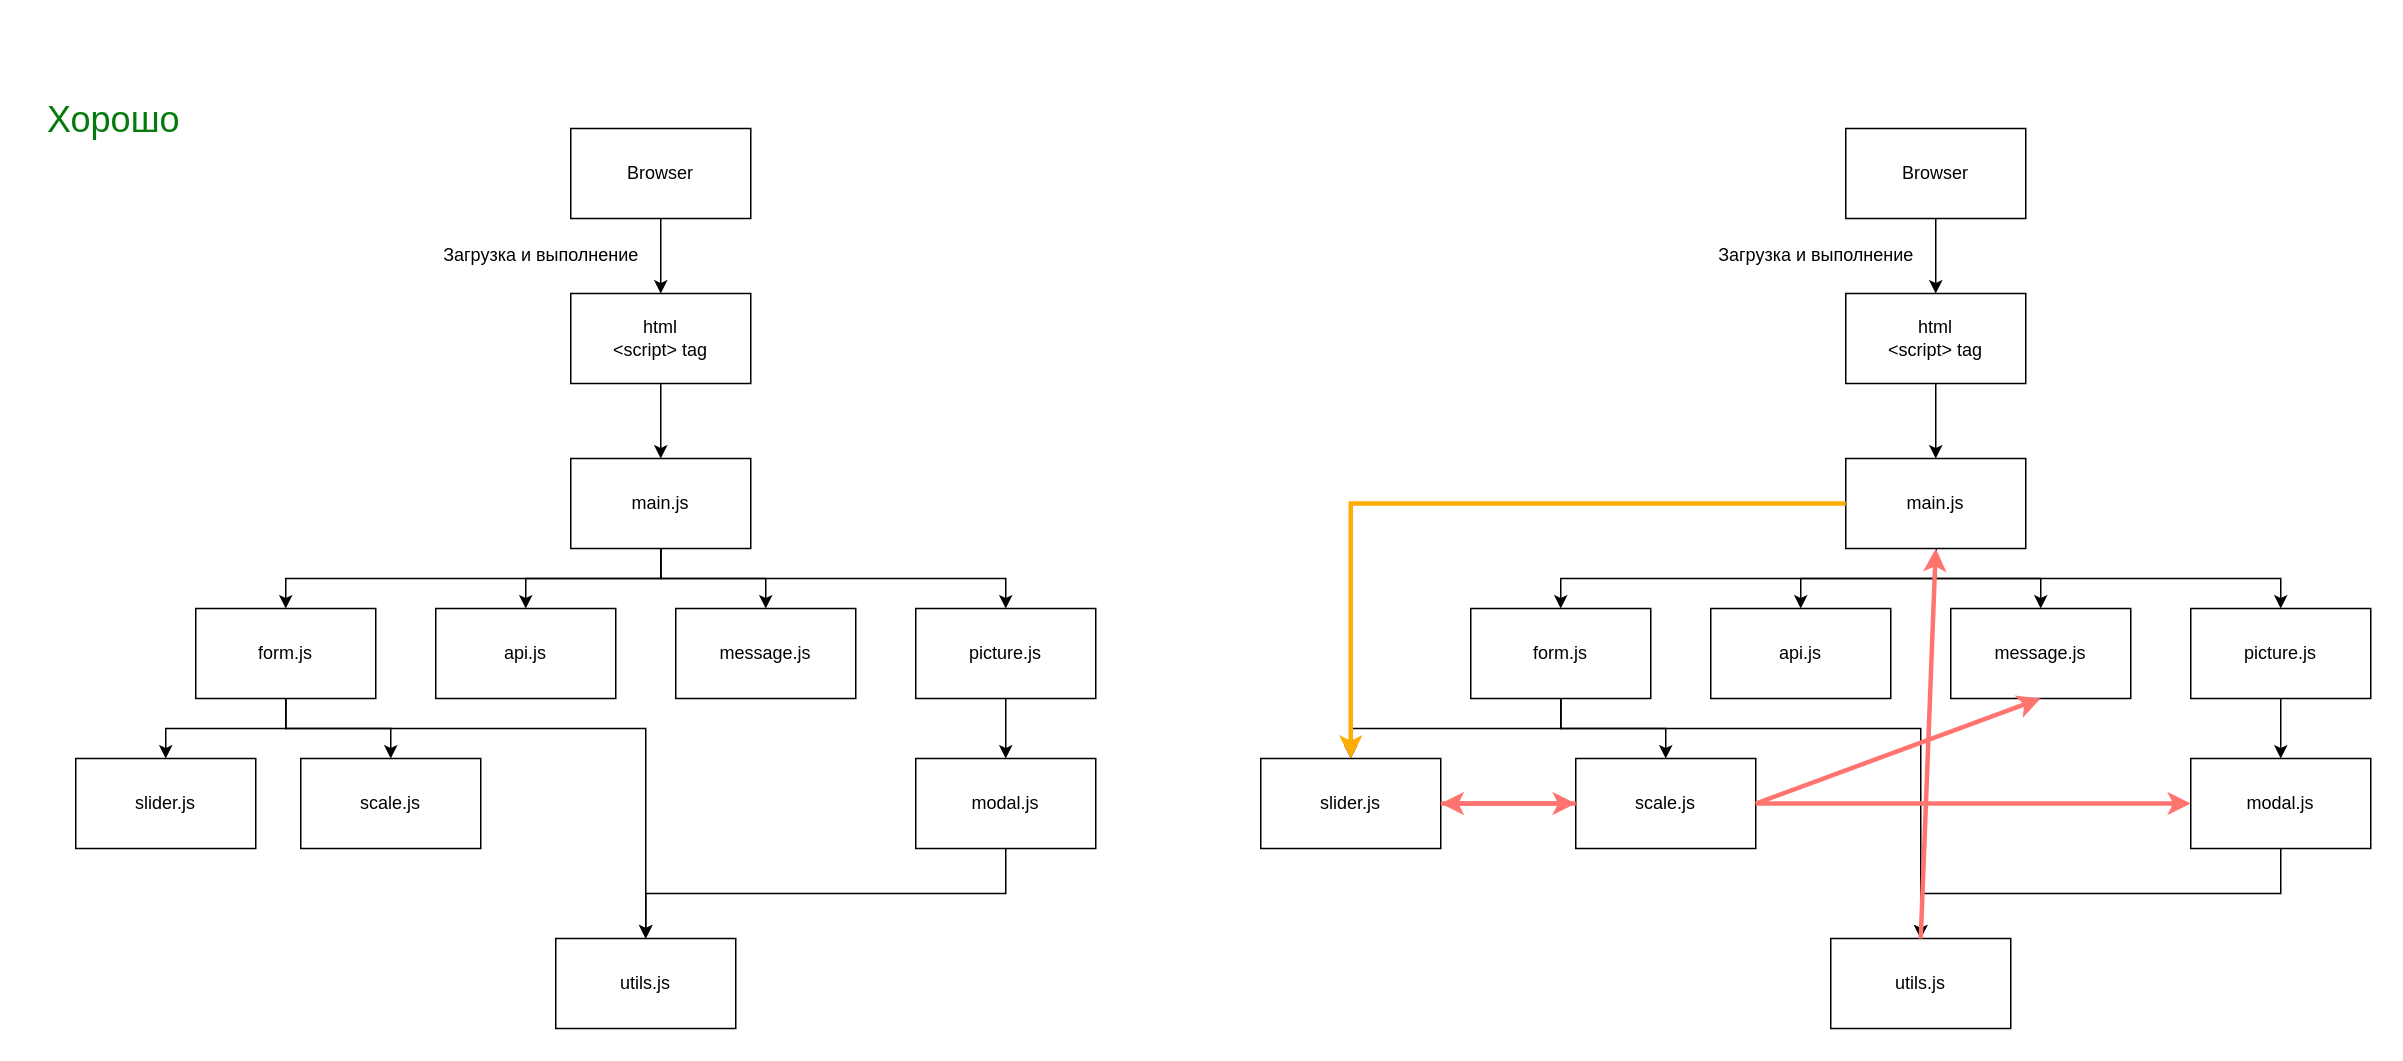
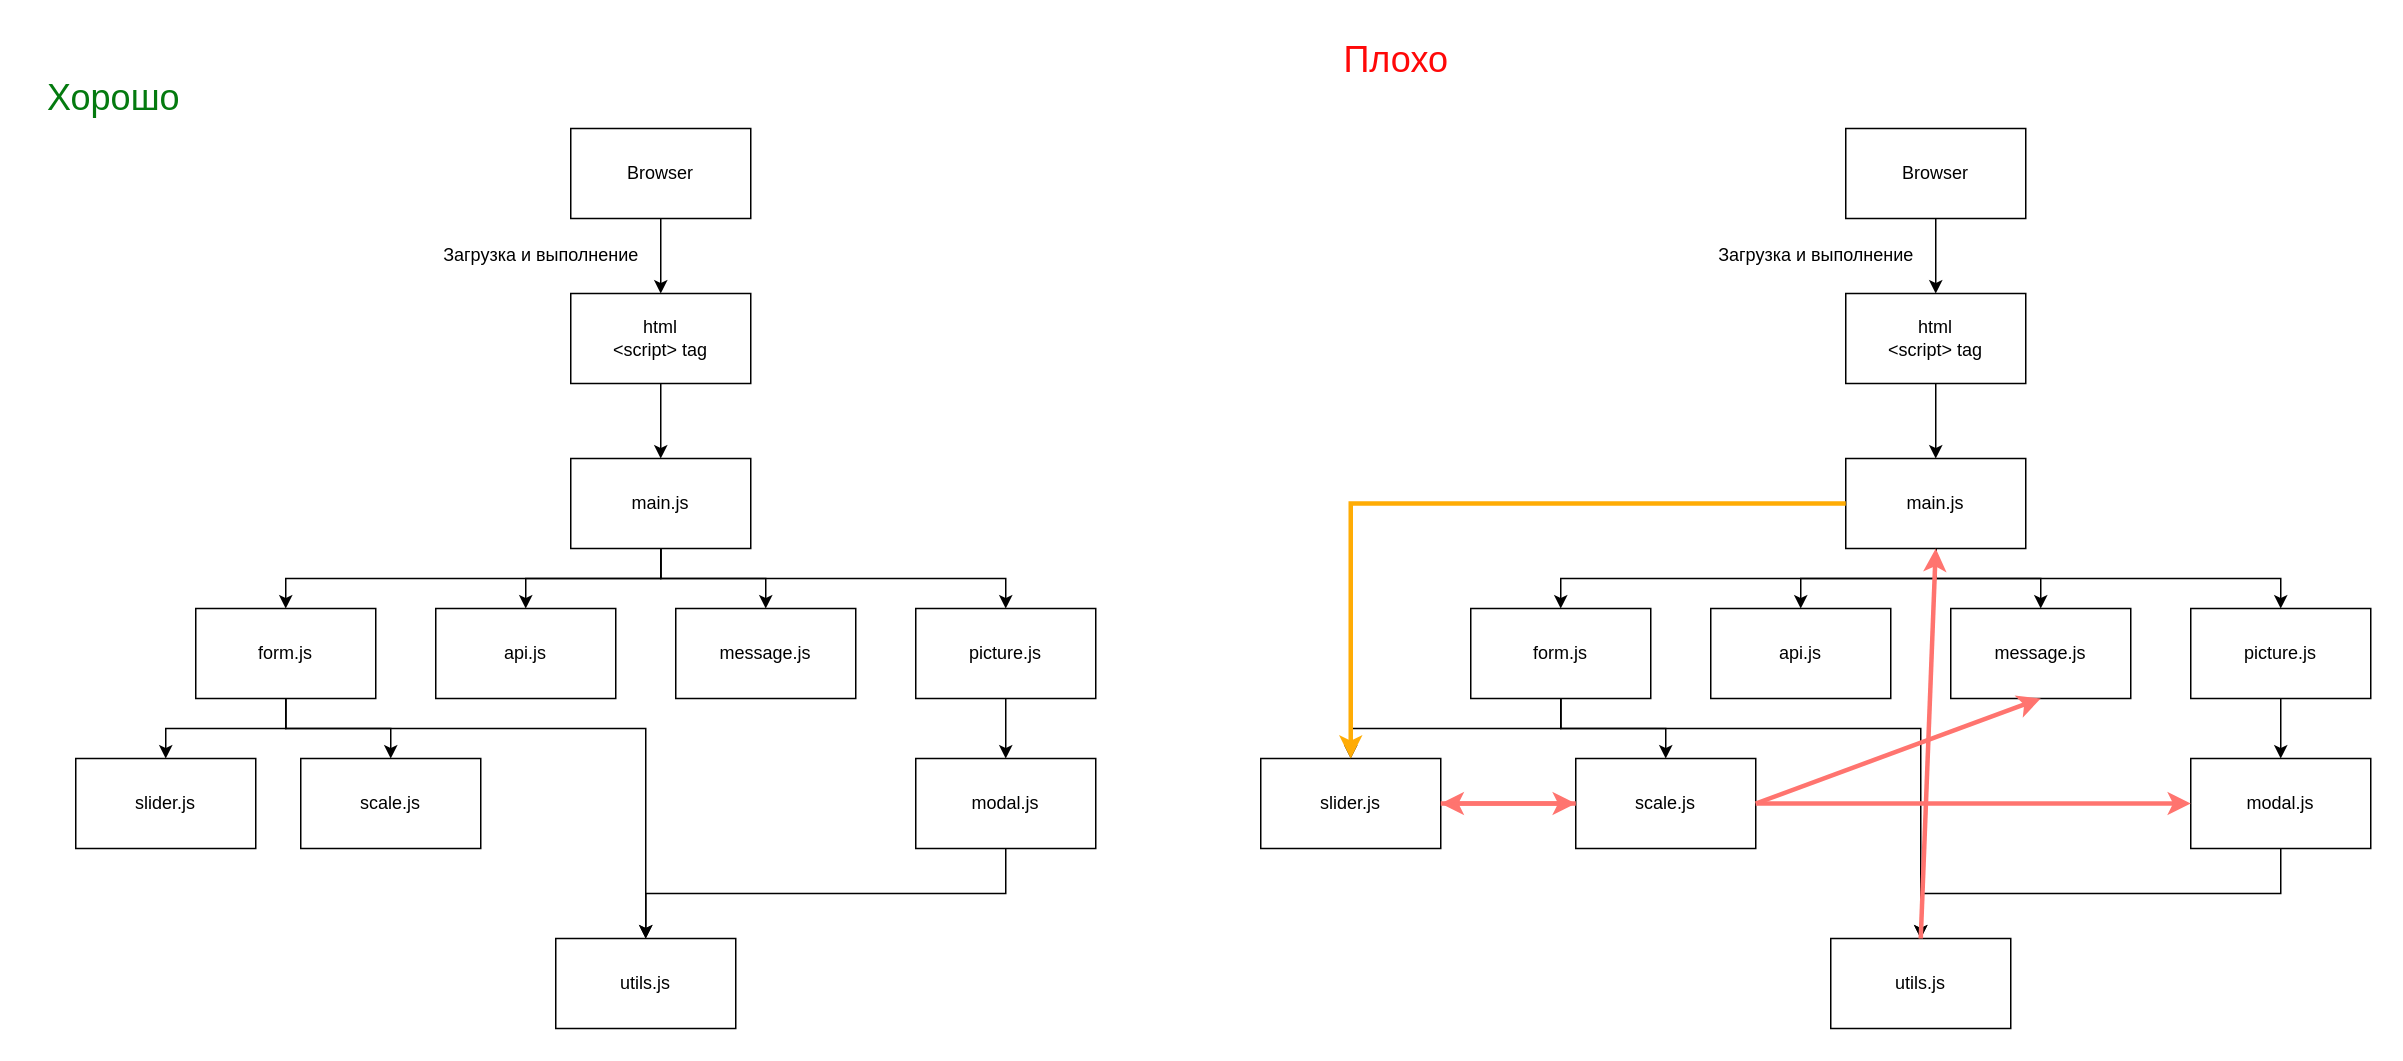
  <mxCell id="0" />
  <mxCell id="1" parent="0" />
  <mxCell id="2" style="edgeStyle=orthogonalEdgeStyle;rounded=0;orthogonalLoop=1;jettySize=auto;html=1;" parent="1" source="6" target="12" edge="1"><mxGeometry relative="1" as="geometry" /></mxCell>
  <mxCell id="3" style="edgeStyle=orthogonalEdgeStyle;rounded=0;orthogonalLoop=1;jettySize=auto;html=1;exitX=0.5;exitY=1;exitDx=0;exitDy=0;" parent="1" source="6" target="7" edge="1"><mxGeometry relative="1" as="geometry" /></mxCell>
  <mxCell id="4" style="edgeStyle=orthogonalEdgeStyle;rounded=0;orthogonalLoop=1;jettySize=auto;html=1;exitX=0.5;exitY=1;exitDx=0;exitDy=0;entryX=0.5;entryY=0;entryDx=0;entryDy=0;" parent="1" source="6" target="16" edge="1"><mxGeometry relative="1" as="geometry" /></mxCell>
  <mxCell id="5" style="edgeStyle=orthogonalEdgeStyle;rounded=0;orthogonalLoop=1;jettySize=auto;html=1;exitX=0.5;exitY=1;exitDx=0;exitDy=0;" parent="1" source="6" target="11" edge="1"><mxGeometry relative="1" as="geometry" /></mxCell>
  <mxCell id="6" value="main.js" style="rounded=0;whiteSpace=wrap;html=1;" parent="1" vertex="1"><mxGeometry x="380" y="305" width="120" height="60" as="geometry" /></mxCell>
  <mxCell id="7" value="api.js" style="rounded=0;whiteSpace=wrap;html=1;" parent="1" vertex="1"><mxGeometry x="290" y="405" width="120" height="60" as="geometry" /></mxCell>
  <mxCell id="8" style="edgeStyle=orthogonalEdgeStyle;rounded=0;orthogonalLoop=1;jettySize=auto;html=1;exitX=0.5;exitY=1;exitDx=0;exitDy=0;entryX=0.5;entryY=0;entryDx=0;entryDy=0;" parent="1" source="11" target="19" edge="1"><mxGeometry relative="1" as="geometry" /></mxCell>
  <mxCell id="9" style="edgeStyle=orthogonalEdgeStyle;rounded=0;orthogonalLoop=1;jettySize=auto;html=1;exitX=0.5;exitY=1;exitDx=0;exitDy=0;entryX=0.5;entryY=0;entryDx=0;entryDy=0;" parent="1" source="11" target="18" edge="1"><mxGeometry relative="1" as="geometry" /></mxCell>
  <mxCell id="10" style="edgeStyle=orthogonalEdgeStyle;rounded=0;orthogonalLoop=1;jettySize=auto;html=1;exitX=0.5;exitY=1;exitDx=0;exitDy=0;entryX=0.5;entryY=0;entryDx=0;entryDy=0;" parent="1" source="11" target="17" edge="1"><mxGeometry relative="1" as="geometry"><Array as="points"><mxPoint x="190" y="485" /><mxPoint x="430" y="485" /></Array></mxGeometry></mxCell>
  <mxCell id="11" value="form.js" style="rounded=0;whiteSpace=wrap;html=1;" parent="1" vertex="1"><mxGeometry x="130" y="405" width="120" height="60" as="geometry" /></mxCell>
  <mxCell id="12" value="message.js" style="rounded=0;whiteSpace=wrap;html=1;" parent="1" vertex="1"><mxGeometry x="450" y="405" width="120" height="60" as="geometry" /></mxCell>
  <mxCell id="13" style="edgeStyle=orthogonalEdgeStyle;rounded=0;orthogonalLoop=1;jettySize=auto;html=1;exitX=0.5;exitY=1;exitDx=0;exitDy=0;entryX=0.5;entryY=0;entryDx=0;entryDy=0;" parent="1" source="14" target="17" edge="1"><mxGeometry relative="1" as="geometry" /></mxCell>
  <mxCell id="14" value="modal.js" style="rounded=0;whiteSpace=wrap;html=1;" parent="1" vertex="1"><mxGeometry x="610" y="505" width="120" height="60" as="geometry" /></mxCell>
  <mxCell id="15" style="edgeStyle=orthogonalEdgeStyle;rounded=0;orthogonalLoop=1;jettySize=auto;html=1;exitX=0.5;exitY=1;exitDx=0;exitDy=0;entryX=0.5;entryY=0;entryDx=0;entryDy=0;" parent="1" source="16" target="14" edge="1"><mxGeometry relative="1" as="geometry" /></mxCell>
  <mxCell id="16" value="picture.js" style="rounded=0;whiteSpace=wrap;html=1;" parent="1" vertex="1"><mxGeometry x="610" y="405" width="120" height="60" as="geometry" /></mxCell>
  <mxCell id="17" value="utils.js" style="rounded=0;whiteSpace=wrap;html=1;" parent="1" vertex="1"><mxGeometry x="370" y="625" width="120" height="60" as="geometry" /></mxCell>
  <mxCell id="18" value="scale.js" style="rounded=0;whiteSpace=wrap;html=1;" parent="1" vertex="1"><mxGeometry x="200" y="505" width="120" height="60" as="geometry" /></mxCell>
  <mxCell id="19" value="slider.js" style="rounded=0;whiteSpace=wrap;html=1;" parent="1" vertex="1"><mxGeometry x="50" y="505" width="120" height="60" as="geometry" /></mxCell>
  <mxCell id="20" style="edgeStyle=orthogonalEdgeStyle;rounded=0;orthogonalLoop=1;jettySize=auto;html=1;entryX=0.5;entryY=0;entryDx=0;entryDy=0;" edge="1" parent="1" source="21" target="6"><mxGeometry relative="1" as="geometry" /></mxCell>
  <mxCell id="21" value="html&lt;br&gt;&amp;lt;script&amp;gt; tag" style="rounded=0;whiteSpace=wrap;html=1;" vertex="1" parent="1"><mxGeometry x="380" y="195" width="120" height="60" as="geometry" /></mxCell>
  <mxCell id="22" style="edgeStyle=orthogonalEdgeStyle;rounded=0;orthogonalLoop=1;jettySize=auto;html=1;entryX=0.5;entryY=0;entryDx=0;entryDy=0;" edge="1" parent="1" source="23" target="21"><mxGeometry relative="1" as="geometry" /></mxCell>
  <mxCell id="23" value="Browser" style="rounded=0;whiteSpace=wrap;html=1;" vertex="1" parent="1"><mxGeometry x="380" y="85" width="120" height="60" as="geometry" /></mxCell>
  <mxCell id="24" value="Загрузка и выполнение" style="text;html=1;align=center;verticalAlign=middle;resizable=0;points=[];autosize=1;strokeColor=none;fillColor=none;" vertex="1" parent="1"><mxGeometry x="280" y="155" width="160" height="30" as="geometry" /></mxCell>
  <mxCell id="25" style="edgeStyle=orthogonalEdgeStyle;rounded=0;orthogonalLoop=1;jettySize=auto;html=1;" edge="1" parent="1" source="29" target="35"><mxGeometry relative="1" as="geometry" /></mxCell>
  <mxCell id="26" style="edgeStyle=orthogonalEdgeStyle;rounded=0;orthogonalLoop=1;jettySize=auto;html=1;exitX=0.5;exitY=1;exitDx=0;exitDy=0;" edge="1" parent="1" source="29" target="30"><mxGeometry relative="1" as="geometry" /></mxCell>
  <mxCell id="27" style="edgeStyle=orthogonalEdgeStyle;rounded=0;orthogonalLoop=1;jettySize=auto;html=1;exitX=0.5;exitY=1;exitDx=0;exitDy=0;entryX=0.5;entryY=0;entryDx=0;entryDy=0;" edge="1" parent="1" source="29" target="39"><mxGeometry relative="1" as="geometry" /></mxCell>
  <mxCell id="28" style="edgeStyle=orthogonalEdgeStyle;rounded=0;orthogonalLoop=1;jettySize=auto;html=1;exitX=0.5;exitY=1;exitDx=0;exitDy=0;" edge="1" parent="1" source="29" target="34"><mxGeometry relative="1" as="geometry" /></mxCell>
  <mxCell id="29" value="main.js" style="rounded=0;whiteSpace=wrap;html=1;" vertex="1" parent="1"><mxGeometry x="1230" y="305" width="120" height="60" as="geometry" /></mxCell>
  <mxCell id="30" value="api.js" style="rounded=0;whiteSpace=wrap;html=1;" vertex="1" parent="1"><mxGeometry x="1140" y="405" width="120" height="60" as="geometry" /></mxCell>
  <mxCell id="31" style="edgeStyle=orthogonalEdgeStyle;rounded=0;orthogonalLoop=1;jettySize=auto;html=1;exitX=0.5;exitY=1;exitDx=0;exitDy=0;entryX=0.5;entryY=0;entryDx=0;entryDy=0;" edge="1" parent="1" source="34" target="42"><mxGeometry relative="1" as="geometry" /></mxCell>
  <mxCell id="32" style="edgeStyle=orthogonalEdgeStyle;rounded=0;orthogonalLoop=1;jettySize=auto;html=1;exitX=0.5;exitY=1;exitDx=0;exitDy=0;entryX=0.5;entryY=0;entryDx=0;entryDy=0;" edge="1" parent="1" source="34" target="41"><mxGeometry relative="1" as="geometry" /></mxCell>
  <mxCell id="33" style="edgeStyle=orthogonalEdgeStyle;rounded=0;orthogonalLoop=1;jettySize=auto;html=1;exitX=0.5;exitY=1;exitDx=0;exitDy=0;entryX=0.5;entryY=0;entryDx=0;entryDy=0;" edge="1" parent="1" source="34" target="40"><mxGeometry relative="1" as="geometry"><Array as="points"><mxPoint x="1040" y="485" /><mxPoint x="1280" y="485" /></Array></mxGeometry></mxCell>
  <mxCell id="34" value="form.js" style="rounded=0;whiteSpace=wrap;html=1;" vertex="1" parent="1"><mxGeometry x="980" y="405" width="120" height="60" as="geometry" /></mxCell>
  <mxCell id="35" value="message.js" style="rounded=0;whiteSpace=wrap;html=1;" vertex="1" parent="1"><mxGeometry x="1300" y="405" width="120" height="60" as="geometry" /></mxCell>
  <mxCell id="36" style="edgeStyle=orthogonalEdgeStyle;rounded=0;orthogonalLoop=1;jettySize=auto;html=1;exitX=0.5;exitY=1;exitDx=0;exitDy=0;entryX=0.5;entryY=0;entryDx=0;entryDy=0;" edge="1" parent="1" source="37" target="40"><mxGeometry relative="1" as="geometry" /></mxCell>
  <mxCell id="37" value="modal.js" style="rounded=0;whiteSpace=wrap;html=1;" vertex="1" parent="1"><mxGeometry x="1460" y="505" width="120" height="60" as="geometry" /></mxCell>
  <mxCell id="38" style="edgeStyle=orthogonalEdgeStyle;rounded=0;orthogonalLoop=1;jettySize=auto;html=1;exitX=0.5;exitY=1;exitDx=0;exitDy=0;entryX=0.5;entryY=0;entryDx=0;entryDy=0;" edge="1" parent="1" source="39" target="37"><mxGeometry relative="1" as="geometry" /></mxCell>
  <mxCell id="39" value="picture.js" style="rounded=0;whiteSpace=wrap;html=1;" vertex="1" parent="1"><mxGeometry x="1460" y="405" width="120" height="60" as="geometry" /></mxCell>
  <mxCell id="40" value="utils.js" style="rounded=0;whiteSpace=wrap;html=1;" vertex="1" parent="1"><mxGeometry x="1220" y="625" width="120" height="60" as="geometry" /></mxCell>
  <mxCell id="41" value="scale.js" style="rounded=0;whiteSpace=wrap;html=1;" vertex="1" parent="1"><mxGeometry x="1050" y="505" width="120" height="60" as="geometry" /></mxCell>
  <mxCell id="42" value="slider.js" style="rounded=0;whiteSpace=wrap;html=1;" vertex="1" parent="1"><mxGeometry x="840" y="505" width="120" height="60" as="geometry" /></mxCell>
  <mxCell id="43" style="edgeStyle=orthogonalEdgeStyle;rounded=0;orthogonalLoop=1;jettySize=auto;html=1;entryX=0.5;entryY=0;entryDx=0;entryDy=0;" edge="1" parent="1" source="44" target="29"><mxGeometry relative="1" as="geometry" /></mxCell>
  <mxCell id="44" value="html&lt;br&gt;&amp;lt;script&amp;gt; tag" style="rounded=0;whiteSpace=wrap;html=1;" vertex="1" parent="1"><mxGeometry x="1230" y="195" width="120" height="60" as="geometry" /></mxCell>
  <mxCell id="45" style="edgeStyle=orthogonalEdgeStyle;rounded=0;orthogonalLoop=1;jettySize=auto;html=1;entryX=0.5;entryY=0;entryDx=0;entryDy=0;" edge="1" parent="1" source="46" target="44"><mxGeometry relative="1" as="geometry" /></mxCell>
  <mxCell id="46" value="Browser" style="rounded=0;whiteSpace=wrap;html=1;" vertex="1" parent="1"><mxGeometry x="1230" y="85" width="120" height="60" as="geometry" /></mxCell>
  <mxCell id="47" value="Загрузка и выполнение" style="text;html=1;align=center;verticalAlign=middle;resizable=0;points=[];autosize=1;strokeColor=none;fillColor=none;" vertex="1" parent="1"><mxGeometry x="1130" y="155" width="160" height="30" as="geometry" /></mxCell>
  <mxCell id="48" value="" style="endArrow=classic;html=1;rounded=0;exitX=1;exitY=0.5;exitDx=0;exitDy=0;entryX=0;entryY=0.5;entryDx=0;entryDy=0;fillColor=#f8cecc;strokeColor=#FF746F;strokeWidth=3;" edge="1" parent="1" source="41" target="37"><mxGeometry width="50" height="50" relative="1" as="geometry"><mxPoint x="1130" y="465" as="sourcePoint" /><mxPoint x="1180" y="415" as="targetPoint" /></mxGeometry></mxCell>
  <mxCell id="49" value="" style="endArrow=classic;html=1;rounded=0;exitX=1;exitY=0.5;exitDx=0;exitDy=0;entryX=0.5;entryY=1;entryDx=0;entryDy=0;fillColor=#f8cecc;strokeColor=#FF746F;strokeWidth=3;" edge="1" parent="1" source="41" target="35"><mxGeometry width="50" height="50" relative="1" as="geometry"><mxPoint x="1180" y="545" as="sourcePoint" /><mxPoint x="1470" y="545" as="targetPoint" /></mxGeometry></mxCell>
  <mxCell id="50" value="" style="endArrow=classic;html=1;rounded=0;exitX=0.5;exitY=0;exitDx=0;exitDy=0;entryX=0.5;entryY=1;entryDx=0;entryDy=0;fillColor=#f8cecc;strokeColor=#FF746F;strokeWidth=3;" edge="1" parent="1" source="40" target="29"><mxGeometry width="50" height="50" relative="1" as="geometry"><mxPoint x="1190" y="555" as="sourcePoint" /><mxPoint x="1480" y="555" as="targetPoint" /></mxGeometry></mxCell>
  <mxCell id="51" value="" style="endArrow=classic;html=1;rounded=0;exitX=1;exitY=0.5;exitDx=0;exitDy=0;entryX=0;entryY=0.5;entryDx=0;entryDy=0;fillColor=#f8cecc;strokeColor=#FF746F;strokeWidth=3;" edge="1" parent="1" source="42" target="41"><mxGeometry width="50" height="50" relative="1" as="geometry"><mxPoint x="1200" y="565" as="sourcePoint" /><mxPoint x="1490" y="565" as="targetPoint" /></mxGeometry></mxCell>
  <mxCell id="52" value="" style="endArrow=classic;html=1;rounded=0;exitX=0;exitY=0.5;exitDx=0;exitDy=0;entryX=1;entryY=0.5;entryDx=0;entryDy=0;fillColor=#f8cecc;strokeColor=#FF746F;strokeWidth=3;" edge="1" parent="1" source="41" target="42"><mxGeometry width="50" height="50" relative="1" as="geometry"><mxPoint x="1210" y="575" as="sourcePoint" /><mxPoint x="1500" y="575" as="targetPoint" /></mxGeometry></mxCell>
  <mxCell id="53" value="" style="endArrow=classic;html=1;rounded=0;exitX=0;exitY=0.5;exitDx=0;exitDy=0;entryX=0.5;entryY=0;entryDx=0;entryDy=0;fillColor=#f8cecc;strokeColor=#FFAC05;strokeWidth=3;" edge="1" parent="1" source="29" target="42"><mxGeometry width="50" height="50" relative="1" as="geometry"><mxPoint x="1220" y="585" as="sourcePoint" /><mxPoint x="1510" y="585" as="targetPoint" /><Array as="points"><mxPoint x="900" y="335" /></Array></mxGeometry></mxCell>
- <mxCell id="55" value="Хорошо" style="text;html=1;align=center;verticalAlign=middle;resizable=0;points=[];autosize=1;strokeColor=none;fillColor=none;fontSize=24;fontColor=#047A0F;" vertex="1" parent="1"><mxGeometry x="20" y="60" width="110" height="40" as="geometry" /></mxCell>
+ <mxCell id="54" value="Плохо" style="text;html=1;align=center;verticalAlign=middle;resizable=0;points=[];autosize=1;strokeColor=none;fillColor=none;fontSize=24;fontColor=#FF0808;" vertex="1" parent="1"><mxGeometry x="885" y="20" width="90" height="40" as="geometry" /></mxCell>
+ <mxCell id="55" value="Хорошо" style="text;html=1;align=center;verticalAlign=middle;resizable=0;points=[];autosize=1;strokeColor=none;fillColor=none;fontSize=24;fontColor=#047A0F;" vertex="1" parent="1"><mxGeometry x="20" y="45" width="110" height="40" as="geometry" /></mxCell>
